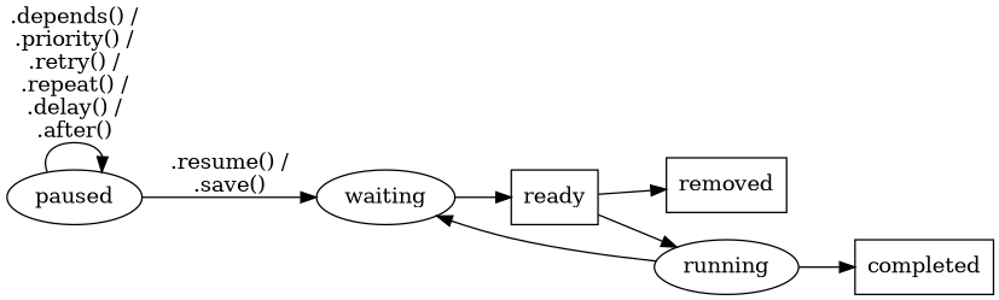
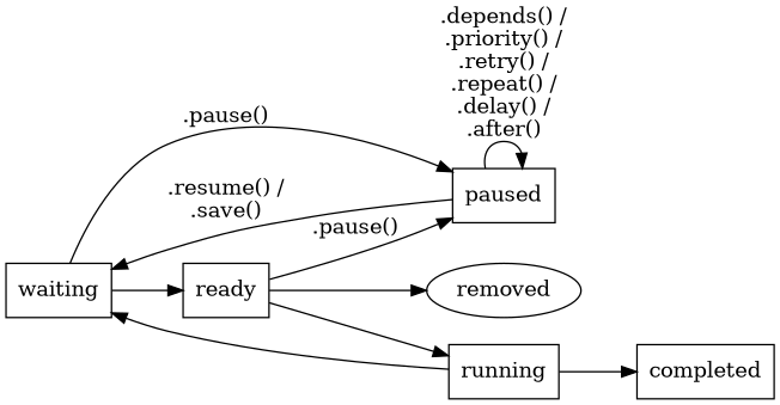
  digraph {
    mclimit=1.0
    rankdir=LR
    splines=spline
-   waiting
-   paused
+   waiting [shape=box]
+   paused [shape=box]
    ready [shape=box]
-   running
-   removed [shape=box]
+   running [shape=box]
+   removed [shape=ellipse]
    completed [shape=box]
+   waiting -> paused [label=".pause()"]
    waiting -> ready [weight=100.0]
    paused -> waiting [label=".resume() /\n.save()"]
    paused -> paused [label=".depends() /\n.priority() /\n.retry() /\n.repeat() /\n.delay() /\n.after()"]
+   ready -> paused [label=".pause()"]
    ready -> running [weight=100.0]
    ready -> removed [weight=100.0]
    running -> waiting
    running -> completed [weight=100.0]
  }
